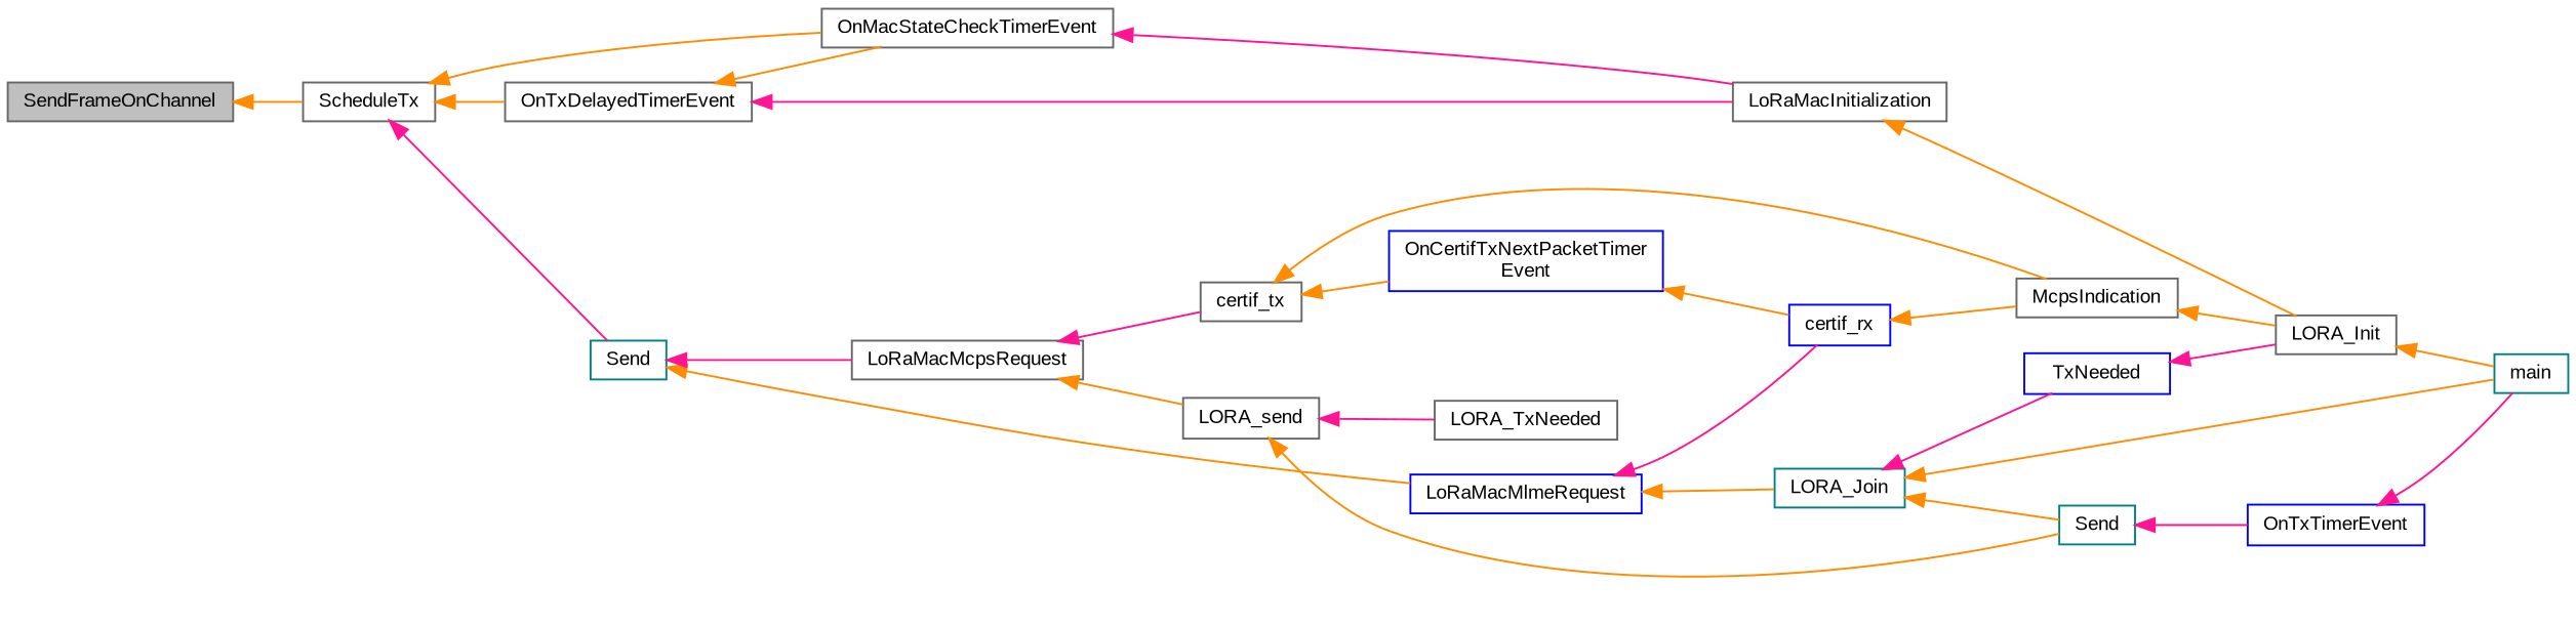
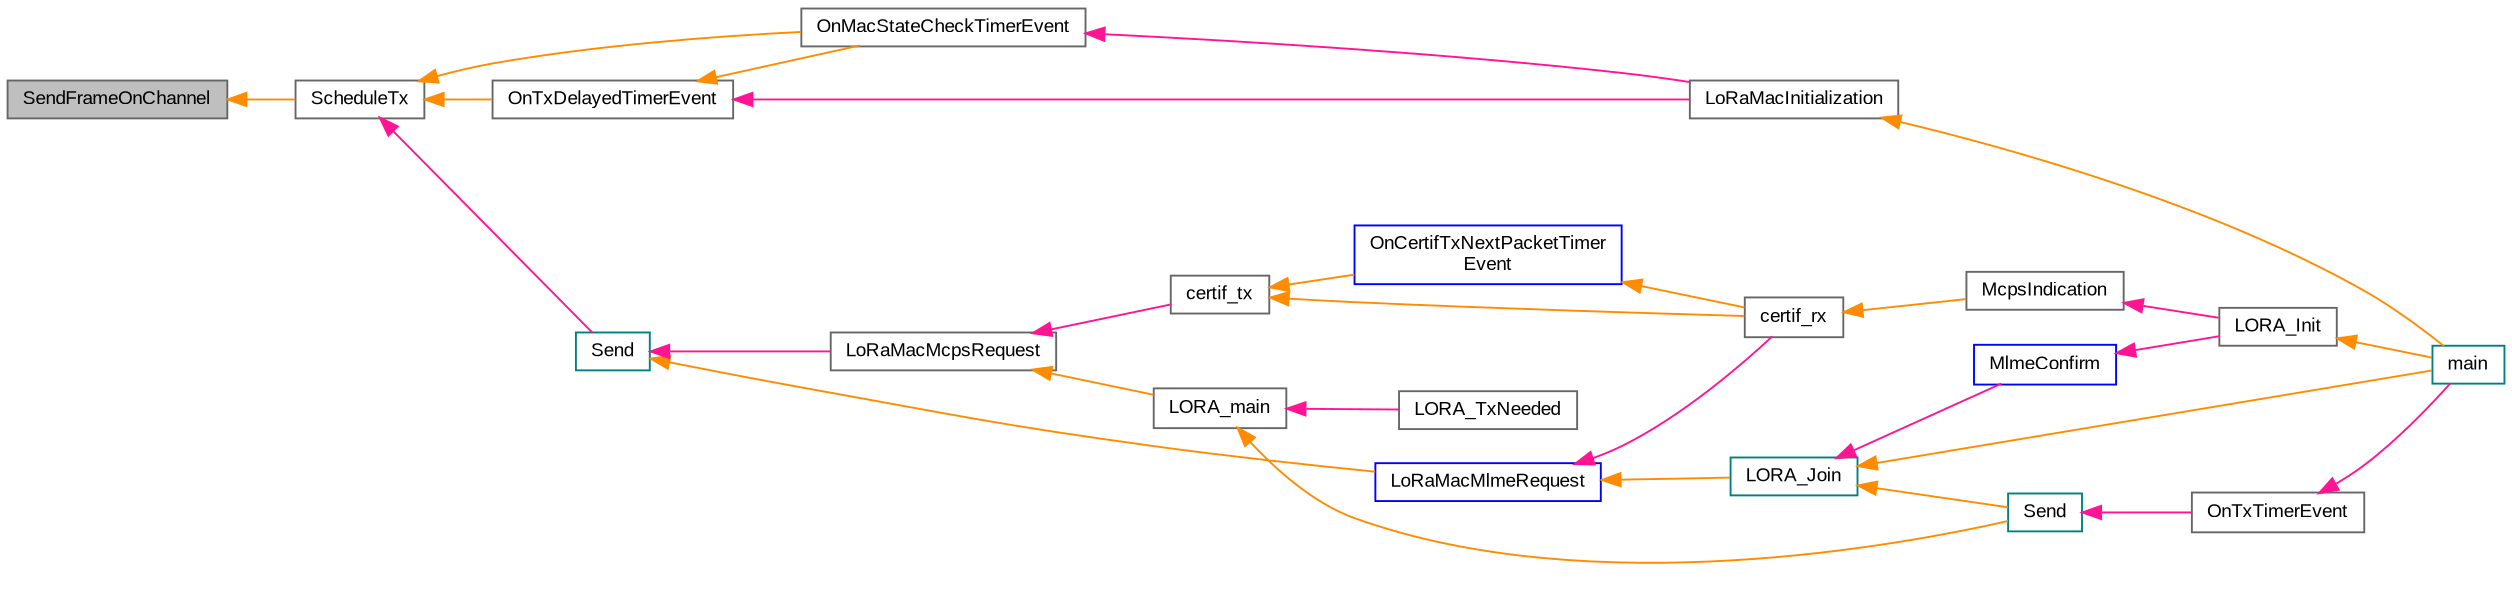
  digraph {
    fontname="Liberation Sans"
    rankdir=LR
    node [color=gray40 fillcolor=white fontname="Liberation Sans" fontsize=10 shape=record style=filled]
    edge [color=darkorange dir=back fontname="Liberation Sans" fontsize=10 labelfontname=Helvetica labelfontsize=10 style=solid]
    n1 [fillcolor=grey75 fontcolor=black height=0.2 label=SendFrameOnChannel width=0.4]
    n2 [height=0.2 label=ScheduleTx width=0.4]
    n3 [height=0.2 label=OnMacStateCheckTimerEvent width=0.4]
    n4 [height=0.2 label=OnTxDelayedTimerEvent width=0.4]
    n5 [color=teal height=0.2 label=Send width=0.4]
    n6 [height=0.2 label=LoRaMacInitialization width=0.4]
    n7 [color=blue height=0.2 label=LoRaMacMlmeRequest width=0.4]
    n8 [height=0.2 label=LoRaMacMcpsRequest width=0.4]
    n9 [height=0.2 label=LORA_Init width=0.4]
    n10 [color=teal height=0.2 label=main width=0.4]
-   n11 [color=blue height=0.2 label=certif_rx width=0.4]
+   n11 [height=0.2 label=certif_rx width=0.4]
    n12 [color=teal height=0.2 label=LORA_Join width=0.4]
    n13 [height=0.2 label=certif_tx width=0.4]
-   n14 [height=0.2 label=LORA_send width=0.4]
+   n14 [height=0.2 label=LORA_main width=0.4]
    n15 [height=0.2 label=McpsIndication width=0.4]
-   n16 [color=blue height=0.2 label=TxNeeded width=0.4]
+   n16 [color=blue height=0.2 label=MlmeConfirm width=0.4]
    n17 [color=teal height=0.2 label=Send width=0.4]
-   n18 [color=blue height=0.2 label=OnTxTimerEvent width=0.4]
+   n18 [height=0.2 label=OnTxTimerEvent width=0.4]
    n19 [color=blue height=0.2 label="OnCertifTxNextPacketTimer\lEvent" width=0.4]
    n20 [height=0.2 label=LORA_TxNeeded width=0.4]
    n1 -> n2
    n2 -> n3
    n2 -> n4
    n2 -> n5 [color=deeppink]
    n3 -> n6 [color=deeppink]
    n4 -> n3
    n4 -> n6 [color=deeppink]
    n5 -> n7
    n5 -> n8 [color=deeppink]
-   n6 -> n9
+   n6 -> n10
    n7 -> n11 [color=deeppink]
    n7 -> n12
    n8 -> n13 [color=deeppink]
    n8 -> n14
    n9 -> n10
    n11 -> n15
    n12 -> n10
    n12 -> n16 [color=deeppink]
    n12 -> n17
-   n13 -> n15
+   n13 -> n11
    n13 -> n19
    n14 -> n17
    n14 -> n20 [color=deeppink]
-   n15 -> n9
+   n15 -> n9 [color=deeppink]
    n16 -> n9 [color=deeppink]
    n17 -> n18 [color=deeppink]
    n18 -> n10 [color=deeppink]
    n19 -> n11
  }
